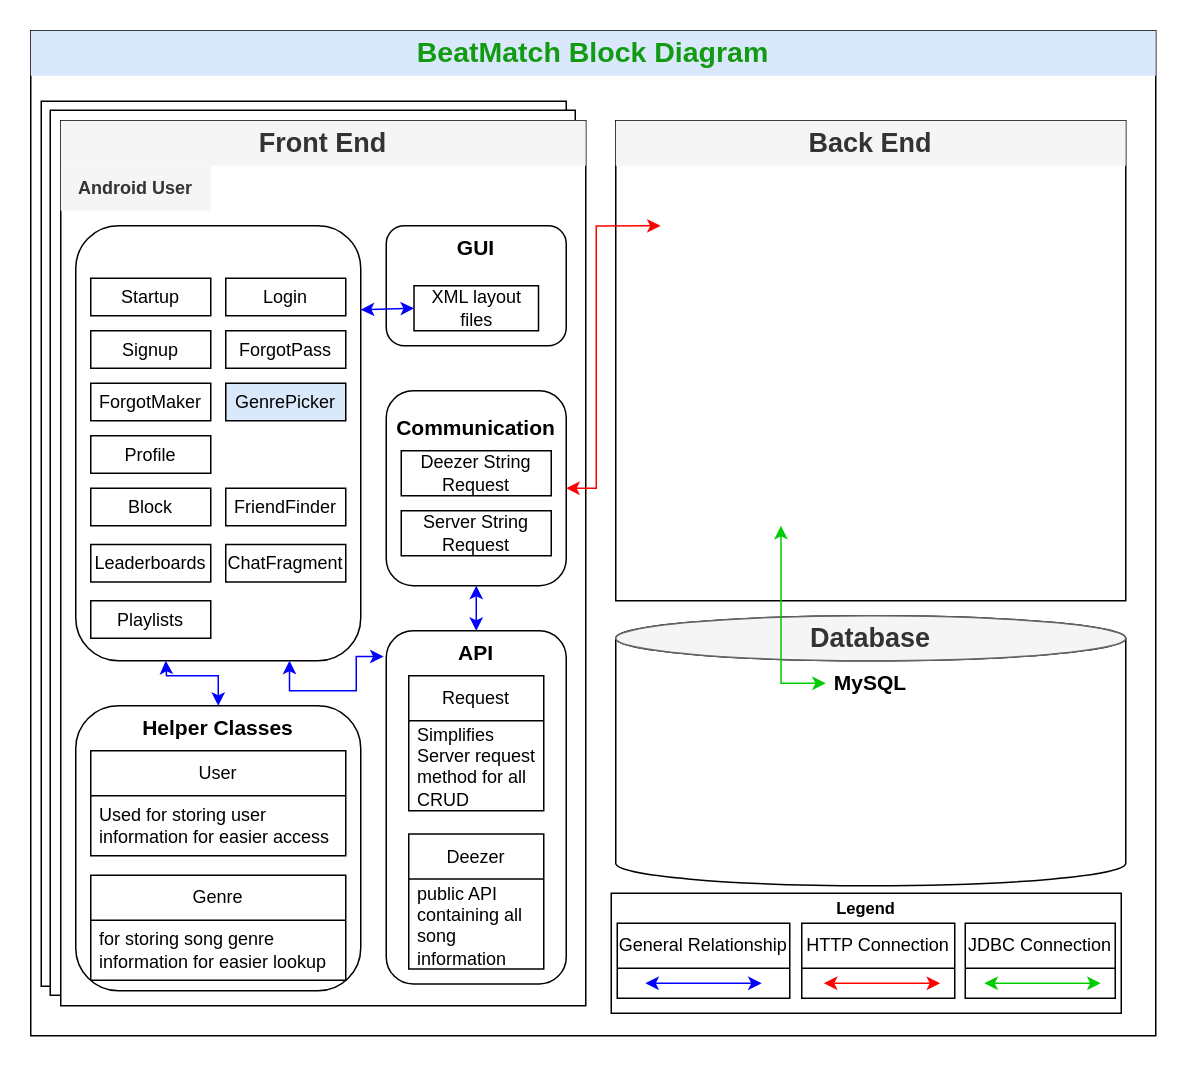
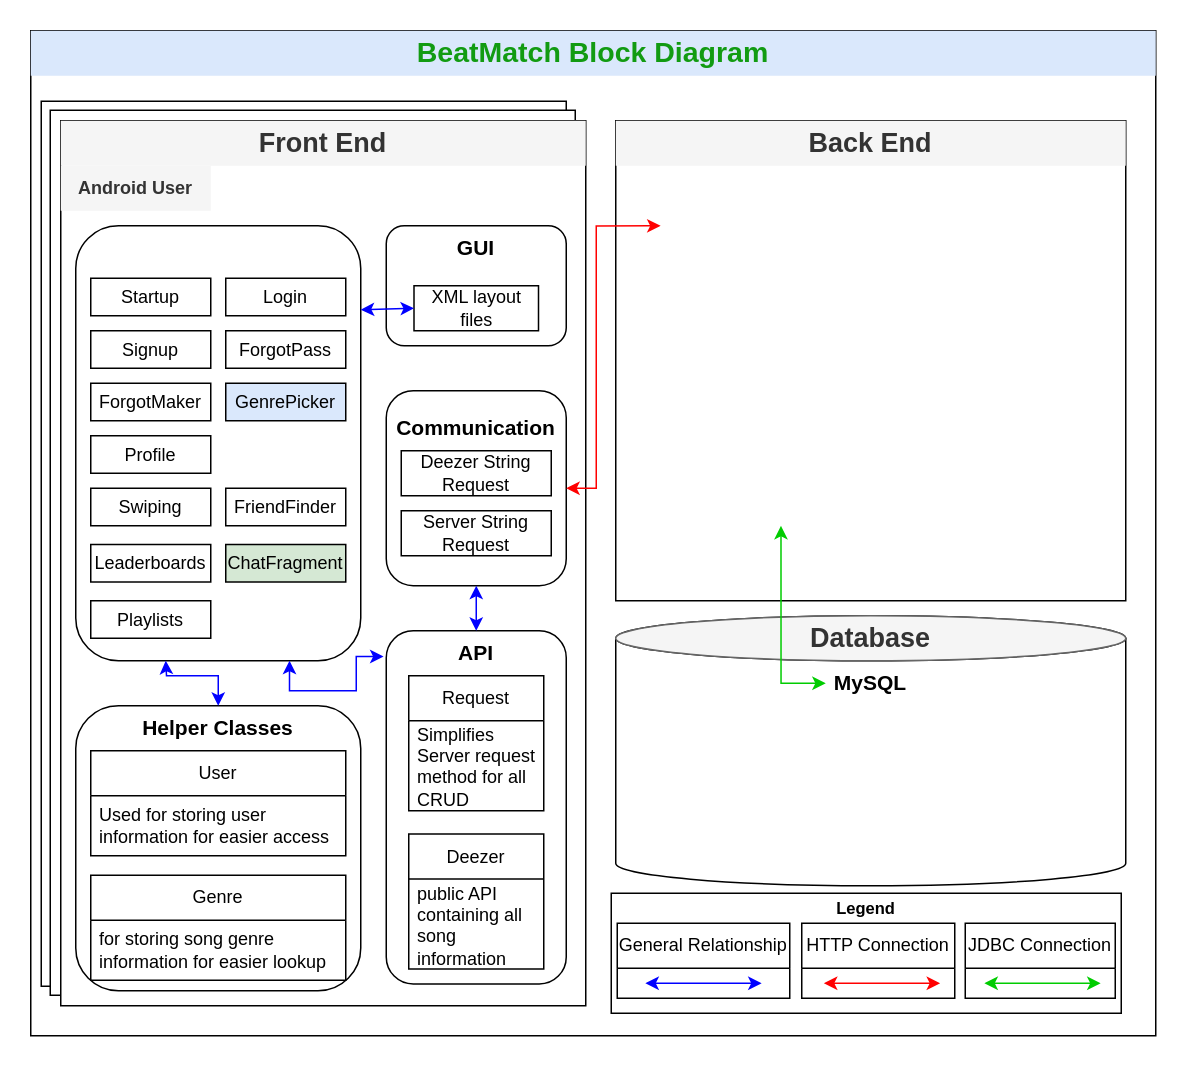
  <mxCell id="0" />
  <mxCell id="1" parent="0" />
  <mxCell id="2" value="" style="rounded=0;whiteSpace=wrap;html=1;" vertex="1" parent="1"><mxGeometry x="20" y="20" width="750" height="670" as="geometry" /></mxCell>
  <mxCell id="3" value="&lt;font color=&quot;#129b12&quot; style=&quot;font-size: 19px;&quot;&gt;&lt;b style=&quot;&quot;&gt;BeatMatch Block Diagram&lt;/b&gt;&lt;/font&gt;" style="text;html=1;align=center;verticalAlign=middle;whiteSpace=wrap;rounded=0;fillColor=#dae8fc;strokeColor=none;" vertex="1" parent="1"><mxGeometry x="20" y="20" width="750" height="30" as="geometry" /></mxCell>
  <mxCell id="4" value="" style="rounded=0;whiteSpace=wrap;html=1;" vertex="1" parent="1"><mxGeometry x="27" y="67" width="350" height="590" as="geometry" /></mxCell>
  <mxCell id="5" value="" style="rounded=0;whiteSpace=wrap;html=1;" vertex="1" parent="1"><mxGeometry x="33" y="73" width="350" height="590" as="geometry" /></mxCell>
  <mxCell id="6" value="" style="rounded=0;whiteSpace=wrap;html=1;" vertex="1" parent="1"><mxGeometry x="40" y="80" width="350" height="590" as="geometry" /></mxCell>
  <mxCell id="7" value="" style="rounded=0;whiteSpace=wrap;html=1;" vertex="1" parent="1"><mxGeometry x="410" y="80" width="340" height="320" as="geometry" /></mxCell>
  <mxCell id="8" value="" style="shape=cylinder3;whiteSpace=wrap;html=1;boundedLbl=1;backgroundOutline=1;size=15;" vertex="1" parent="1"><mxGeometry x="410" y="410" width="340" height="180" as="geometry" /></mxCell>
  <mxCell id="9" value="&lt;font size=&quot;1&quot; style=&quot;&quot;&gt;&lt;b style=&quot;font-size: 18px;&quot;&gt;Front End&lt;/b&gt;&lt;/font&gt;" style="text;html=1;align=center;verticalAlign=middle;whiteSpace=wrap;rounded=0;fillColor=#f5f5f5;fontColor=#333333;strokeColor=none;" vertex="1" parent="1"><mxGeometry x="40" y="80" width="350" height="30" as="geometry" /></mxCell>
  <mxCell id="10" value="&lt;font size=&quot;1&quot; style=&quot;&quot;&gt;&lt;b style=&quot;font-size: 18px;&quot;&gt;Back End&lt;/b&gt;&lt;/font&gt;" style="text;html=1;align=center;verticalAlign=middle;whiteSpace=wrap;rounded=0;fillColor=#f5f5f5;fontColor=#333333;strokeColor=none;" vertex="1" parent="1"><mxGeometry x="410" y="80" width="340" height="30" as="geometry" /></mxCell>
  <mxCell id="11" value="&lt;font size=&quot;1&quot; style=&quot;&quot;&gt;&lt;b style=&quot;font-size: 18px;&quot;&gt;Database&lt;/b&gt;&lt;/font&gt;" style="ellipse;whiteSpace=wrap;html=1;fillColor=#f5f5f5;fontColor=#333333;strokeColor=#666666;" vertex="1" parent="1"><mxGeometry x="410" y="410" width="340" height="30" as="geometry" /></mxCell>
  <mxCell id="12" value="&lt;font style=&quot;font-size: 14px;&quot;&gt;&lt;b&gt;MySQL&lt;/b&gt;&lt;/font&gt;" style="text;html=1;align=center;verticalAlign=middle;whiteSpace=wrap;rounded=0;" vertex="1" parent="1"><mxGeometry x="550" y="440" width="60" height="30" as="geometry" /></mxCell>
  <mxCell id="13" value="&lt;b&gt;Android User&lt;/b&gt;" style="text;html=1;align=center;verticalAlign=middle;whiteSpace=wrap;rounded=0;fillColor=#f5f5f5;fontColor=#333333;strokeColor=none;" vertex="1" parent="1"><mxGeometry x="40" y="110" width="100" height="30" as="geometry" /></mxCell>
  <mxCell id="14" value="" style="group" vertex="1" connectable="0" parent="1"><mxGeometry x="257" y="260" width="150" height="130" as="geometry" /></mxCell>
  <mxCell id="15" value="" style="rounded=1;whiteSpace=wrap;html=1;" vertex="1" parent="14"><mxGeometry width="120" height="130" as="geometry" /></mxCell>
  <mxCell id="16" value="&lt;font style=&quot;font-size: 14px;&quot;&gt;&lt;b&gt;Communication&lt;/b&gt;&lt;/font&gt;" style="text;html=1;align=center;verticalAlign=middle;whiteSpace=wrap;rounded=0;" vertex="1" parent="14"><mxGeometry x="30" y="10" width="60" height="30" as="geometry" /></mxCell>
  <mxCell id="17" value="Deezer String Request" style="rounded=0;whiteSpace=wrap;html=1;" vertex="1" parent="14"><mxGeometry x="10" y="40" width="100" height="30" as="geometry" /></mxCell>
  <mxCell id="18" value="Server String Request" style="rounded=0;whiteSpace=wrap;html=1;" vertex="1" parent="14"><mxGeometry x="10" y="80" width="100" height="30" as="geometry" /></mxCell>
  <mxCell id="19" value="" style="group" vertex="1" connectable="0" parent="1"><mxGeometry x="50" y="150" width="190" height="290" as="geometry" /></mxCell>
  <mxCell id="20" value="" style="rounded=1;whiteSpace=wrap;html=1;" vertex="1" parent="19"><mxGeometry width="190" height="290" as="geometry" /></mxCell>
  <mxCell id="21" value="Startup" style="rounded=0;whiteSpace=wrap;html=1;" vertex="1" parent="19"><mxGeometry x="10" y="35" width="80" height="25" as="geometry" /></mxCell>
  <mxCell id="22" value="Login" style="rounded=0;whiteSpace=wrap;html=1;" vertex="1" parent="19"><mxGeometry x="100" y="35" width="80" height="25" as="geometry" /></mxCell>
  <mxCell id="23" value="Signup" style="rounded=0;whiteSpace=wrap;html=1;" vertex="1" parent="19"><mxGeometry x="10" y="70" width="80" height="25" as="geometry" /></mxCell>
  <mxCell id="24" value="ForgotPass" style="rounded=0;whiteSpace=wrap;html=1;" vertex="1" parent="19"><mxGeometry x="100" y="70" width="80" height="25" as="geometry" /></mxCell>
  <mxCell id="25" value="ForgotMaker" style="rounded=0;whiteSpace=wrap;html=1;" vertex="1" parent="19"><mxGeometry x="10" y="105" width="80" height="25" as="geometry" /></mxCell>
  <mxCell id="26" value="GenrePicker" style="rounded=0;whiteSpace=wrap;html=1;fillColor=#dae8fc;" vertex="1" parent="19"><mxGeometry x="100" y="105" width="80" height="25" as="geometry" /></mxCell>
  <mxCell id="27" value="Profile" style="rounded=0;whiteSpace=wrap;html=1;" vertex="1" parent="19"><mxGeometry x="10" y="140" width="80" height="25" as="geometry" /></mxCell>
- <mxCell id="28" value="Block" style="rounded=0;whiteSpace=wrap;html=1;" vertex="1" parent="19"><mxGeometry x="10" y="175" width="80" height="25" as="geometry" /></mxCell>
+ <mxCell id="28" value="Swiping" style="rounded=0;whiteSpace=wrap;html=1;" vertex="1" parent="19"><mxGeometry x="10" y="175" width="80" height="25" as="geometry" /></mxCell>
  <mxCell id="29" value="FriendFinder" style="rounded=0;whiteSpace=wrap;html=1;" vertex="1" parent="19"><mxGeometry x="100" y="175" width="80" height="25" as="geometry" /></mxCell>
- <mxCell id="30" value="ChatFragment" style="rounded=0;whiteSpace=wrap;html=1;" vertex="1" parent="19"><mxGeometry x="100" y="212.5" width="80" height="25" as="geometry" /></mxCell>
+ <mxCell id="30" value="ChatFragment" style="rounded=0;whiteSpace=wrap;html=1;fillColor=#d5e8d4;" vertex="1" parent="19"><mxGeometry x="100" y="212.5" width="80" height="25" as="geometry" /></mxCell>
  <mxCell id="31" value="Leaderboards" style="rounded=0;whiteSpace=wrap;html=1;" vertex="1" parent="19"><mxGeometry x="10" y="212.5" width="80" height="25" as="geometry" /></mxCell>
  <mxCell id="32" value="Playlists" style="rounded=0;whiteSpace=wrap;html=1;" vertex="1" parent="19"><mxGeometry x="10" y="250" width="80" height="25" as="geometry" /></mxCell>
  <mxCell id="33" value="" style="group" vertex="1" connectable="0" parent="1"><mxGeometry x="257" y="420" width="120" height="235.5" as="geometry" /></mxCell>
  <mxCell id="34" value="" style="rounded=1;whiteSpace=wrap;html=1;" vertex="1" parent="33"><mxGeometry width="120" height="235.5" as="geometry" /></mxCell>
  <mxCell id="35" value="&lt;font style=&quot;font-size: 14px;&quot;&gt;&lt;b&gt;API&lt;/b&gt;&lt;/font&gt;" style="text;html=1;align=center;verticalAlign=middle;whiteSpace=wrap;rounded=0;" vertex="1" parent="33"><mxGeometry x="5" width="110" height="30" as="geometry" /></mxCell>
  <mxCell id="36" value="Request" style="swimlane;fontStyle=0;childLayout=stackLayout;horizontal=1;startSize=30;horizontalStack=0;resizeParent=1;resizeParentMax=0;resizeLast=0;collapsible=1;marginBottom=0;whiteSpace=wrap;html=1;" vertex="1" parent="33"><mxGeometry x="15" y="30" width="90" height="90" as="geometry"><mxRectangle x="285" y="530" width="70" height="30" as="alternateBounds" /></mxGeometry></mxCell>
  <mxCell id="37" value="Simplifies Server request method for all CRUD" style="text;strokeColor=none;fillColor=none;align=left;verticalAlign=middle;spacingLeft=4;spacingRight=4;overflow=hidden;points=[[0,0.5],[1,0.5]];portConstraint=eastwest;rotatable=0;whiteSpace=wrap;html=1;" vertex="1" parent="36"><mxGeometry y="30" width="90" height="60" as="geometry" /></mxCell>
  <mxCell id="38" value="Deezer" style="swimlane;fontStyle=0;childLayout=stackLayout;horizontal=1;startSize=30;horizontalStack=0;resizeParent=1;resizeParentMax=0;resizeLast=0;collapsible=1;marginBottom=0;whiteSpace=wrap;html=1;" vertex="1" parent="33"><mxGeometry x="15" y="135.5" width="90" height="90" as="geometry"><mxRectangle x="285" y="530" width="70" height="30" as="alternateBounds" /></mxGeometry></mxCell>
  <mxCell id="39" value="public API containing all song information" style="text;strokeColor=none;fillColor=none;align=left;verticalAlign=middle;spacingLeft=4;spacingRight=4;overflow=hidden;points=[[0,0.5],[1,0.5]];portConstraint=eastwest;rotatable=0;whiteSpace=wrap;html=1;" vertex="1" parent="38"><mxGeometry y="30" width="90" height="60" as="geometry" /></mxCell>
  <mxCell id="40" value="" style="rounded=1;whiteSpace=wrap;html=1;" vertex="1" parent="1"><mxGeometry x="257" y="150" width="120" height="80" as="geometry" /></mxCell>
  <mxCell id="41" value="&lt;font style=&quot;font-size: 14px;&quot;&gt;&lt;b&gt;GUI&lt;/b&gt;&lt;/font&gt;" style="text;html=1;align=center;verticalAlign=middle;whiteSpace=wrap;rounded=0;" vertex="1" parent="1"><mxGeometry x="262" y="150" width="110" height="30" as="geometry" /></mxCell>
  <mxCell id="42" value="XML layout files" style="rounded=0;whiteSpace=wrap;html=1;" vertex="1" parent="1"><mxGeometry x="275.5" y="190" width="83" height="30" as="geometry" /></mxCell>
  <mxCell id="43" value="" style="group" vertex="1" connectable="0" parent="1"><mxGeometry x="407" y="590" width="340" height="85" as="geometry" /></mxCell>
  <mxCell id="44" value="" style="rounded=0;whiteSpace=wrap;html=1;" vertex="1" parent="43"><mxGeometry y="5" width="340" height="80" as="geometry" /></mxCell>
  <mxCell id="45" value="&lt;b&gt;&lt;font style=&quot;font-size: 11px;&quot;&gt;Legend&lt;/font&gt;&lt;/b&gt;" style="text;html=1;align=center;verticalAlign=middle;whiteSpace=wrap;rounded=0;" vertex="1" parent="43"><mxGeometry x="140" width="60" height="30" as="geometry" /></mxCell>
  <mxCell id="46" value="General Relationship" style="swimlane;fontStyle=0;childLayout=stackLayout;horizontal=1;startSize=30;horizontalStack=0;resizeParent=1;resizeParentMax=0;resizeLast=0;collapsible=1;marginBottom=0;whiteSpace=wrap;html=1;" vertex="1" parent="43"><mxGeometry x="4" y="25" width="115" height="50" as="geometry"><mxRectangle x="285" y="530" width="70" height="30" as="alternateBounds" /></mxGeometry></mxCell>
  <mxCell id="47" value="" style="endArrow=classic;startArrow=classic;html=1;rounded=0;strokeColor=#0000FF;" edge="1" parent="46"><mxGeometry width="50" height="50" relative="1" as="geometry"><mxPoint x="18.75" y="40" as="sourcePoint" /><mxPoint x="96.25" y="40" as="targetPoint" /></mxGeometry></mxCell>
  <mxCell id="48" value="HTTP Connection" style="swimlane;fontStyle=0;childLayout=stackLayout;horizontal=1;startSize=30;horizontalStack=0;resizeParent=1;resizeParentMax=0;resizeLast=0;collapsible=1;marginBottom=0;whiteSpace=wrap;html=1;" vertex="1" parent="43"><mxGeometry x="127" y="25" width="102" height="50" as="geometry"><mxRectangle x="285" y="530" width="70" height="30" as="alternateBounds" /></mxGeometry></mxCell>
  <mxCell id="49" value="" style="endArrow=classic;startArrow=classic;html=1;rounded=0;strokeColor=#FF0000;" edge="1" parent="48"><mxGeometry width="50" height="50" relative="1" as="geometry"><mxPoint x="14.75" y="40" as="sourcePoint" /><mxPoint x="92.25" y="40" as="targetPoint" /></mxGeometry></mxCell>
  <mxCell id="50" value="JDBC Connection" style="swimlane;fontStyle=0;childLayout=stackLayout;horizontal=1;startSize=30;horizontalStack=0;resizeParent=1;resizeParentMax=0;resizeLast=0;collapsible=1;marginBottom=0;whiteSpace=wrap;html=1;" vertex="1" parent="43"><mxGeometry x="236" y="25" width="100" height="50" as="geometry"><mxRectangle x="285" y="530" width="70" height="30" as="alternateBounds" /></mxGeometry></mxCell>
  <mxCell id="51" value="" style="endArrow=classic;startArrow=classic;html=1;rounded=0;strokeColor=#00CC00;" edge="1" parent="50"><mxGeometry width="50" height="50" relative="1" as="geometry"><mxPoint x="12.75" y="40" as="sourcePoint" /><mxPoint x="90.25" y="40" as="targetPoint" /></mxGeometry></mxCell>
  <mxCell id="52" value="" style="group" vertex="1" connectable="0" parent="1"><mxGeometry x="50" y="470" width="190" height="190" as="geometry" /></mxCell>
  <mxCell id="53" value="" style="rounded=1;whiteSpace=wrap;html=1;" vertex="1" parent="52"><mxGeometry width="190" height="190" as="geometry" /></mxCell>
  <mxCell id="54" style="edgeStyle=orthogonalEdgeStyle;rounded=0;orthogonalLoop=1;jettySize=auto;html=1;exitX=0.5;exitY=0;exitDx=0;exitDy=0;strokeColor=#0000FF;startArrow=classic;startFill=1;" edge="1" parent="52" source="55"><mxGeometry relative="1" as="geometry"><mxPoint x="60" y="-30" as="targetPoint" /></mxGeometry></mxCell>
  <mxCell id="55" value="&lt;font style=&quot;font-size: 14px;&quot;&gt;&lt;b&gt;Helper Classes&lt;/b&gt;&lt;/font&gt;" style="text;html=1;align=center;verticalAlign=middle;whiteSpace=wrap;rounded=0;" vertex="1" parent="52"><mxGeometry x="40" width="110" height="30" as="geometry" /></mxCell>
  <mxCell id="56" value="User" style="swimlane;fontStyle=0;childLayout=stackLayout;horizontal=1;startSize=30;horizontalStack=0;resizeParent=1;resizeParentMax=0;resizeLast=0;collapsible=1;marginBottom=0;whiteSpace=wrap;html=1;" vertex="1" parent="52"><mxGeometry x="10" y="30" width="170" height="70" as="geometry"><mxRectangle x="285" y="530" width="70" height="30" as="alternateBounds" /></mxGeometry></mxCell>
  <mxCell id="57" value="Used for storing user information for easier access" style="text;strokeColor=none;fillColor=none;align=left;verticalAlign=middle;spacingLeft=4;spacingRight=4;overflow=hidden;points=[[0,0.5],[1,0.5]];portConstraint=eastwest;rotatable=0;whiteSpace=wrap;html=1;" vertex="1" parent="56"><mxGeometry y="30" width="170" height="40" as="geometry" /></mxCell>
  <mxCell id="58" value="Genre" style="swimlane;fontStyle=0;childLayout=stackLayout;horizontal=1;startSize=30;horizontalStack=0;resizeParent=1;resizeParentMax=0;resizeLast=0;collapsible=1;marginBottom=0;whiteSpace=wrap;html=1;" vertex="1" parent="52"><mxGeometry x="10" y="113" width="170" height="70" as="geometry"><mxRectangle x="285" y="530" width="70" height="30" as="alternateBounds" /></mxGeometry></mxCell>
  <mxCell id="59" value="for storing song genre information for easier lookup" style="text;strokeColor=none;fillColor=none;align=left;verticalAlign=middle;spacingLeft=4;spacingRight=4;overflow=hidden;points=[[0,0.5],[1,0.5]];portConstraint=eastwest;rotatable=0;whiteSpace=wrap;html=1;" vertex="1" parent="58"><mxGeometry y="30" width="170" height="40" as="geometry" /></mxCell>
  <mxCell id="60" style="edgeStyle=orthogonalEdgeStyle;rounded=0;orthogonalLoop=1;jettySize=auto;html=1;entryX=0.75;entryY=1;entryDx=0;entryDy=0;exitX=-0.015;exitY=0.073;exitDx=0;exitDy=0;exitPerimeter=0;strokeColor=#0000FF;startArrow=classic;startFill=1;" edge="1" parent="1" source="34" target="20"><mxGeometry relative="1" as="geometry" /></mxCell>
  <mxCell id="61" value="" style="endArrow=classic;startArrow=classic;html=1;rounded=0;exitX=0.5;exitY=0;exitDx=0;exitDy=0;strokeColor=#0000FF;" edge="1" parent="1" source="35" target="15"><mxGeometry width="50" height="50" relative="1" as="geometry"><mxPoint x="370" y="400" as="sourcePoint" /><mxPoint x="420" y="350" as="targetPoint" /></mxGeometry></mxCell>
  <mxCell id="62" value="" style="endArrow=classic;startArrow=classic;html=1;rounded=0;exitX=1;exitY=0.193;exitDx=0;exitDy=0;exitPerimeter=0;entryX=0;entryY=0.5;entryDx=0;entryDy=0;strokeColor=#0000FF;" edge="1" parent="1" source="20" target="42"><mxGeometry width="50" height="50" relative="1" as="geometry"><mxPoint x="370" y="400" as="sourcePoint" /><mxPoint x="420" y="350" as="targetPoint" /></mxGeometry></mxCell>
  <mxCell id="63" style="edgeStyle=orthogonalEdgeStyle;rounded=0;orthogonalLoop=1;jettySize=auto;html=1;exitX=1;exitY=0.5;exitDx=0;exitDy=0;entryX=0.088;entryY=0.219;entryDx=0;entryDy=0;entryPerimeter=0;strokeColor=#FF0000;startArrow=classic;startFill=1;" edge="1" parent="1" source="15" target="7"><mxGeometry relative="1" as="geometry"><Array as="points"><mxPoint x="397" y="325" /><mxPoint x="397" y="150" /></Array></mxGeometry></mxCell>
  <mxCell id="64" style="edgeStyle=orthogonalEdgeStyle;rounded=0;orthogonalLoop=1;jettySize=auto;html=1;exitX=0;exitY=0.5;exitDx=0;exitDy=0;entryX=0.324;entryY=0.844;entryDx=0;entryDy=0;entryPerimeter=0;strokeColor=#00CC00;startArrow=classic;startFill=1;" edge="1" parent="1" source="12" target="7"><mxGeometry relative="1" as="geometry" /></mxCell>
